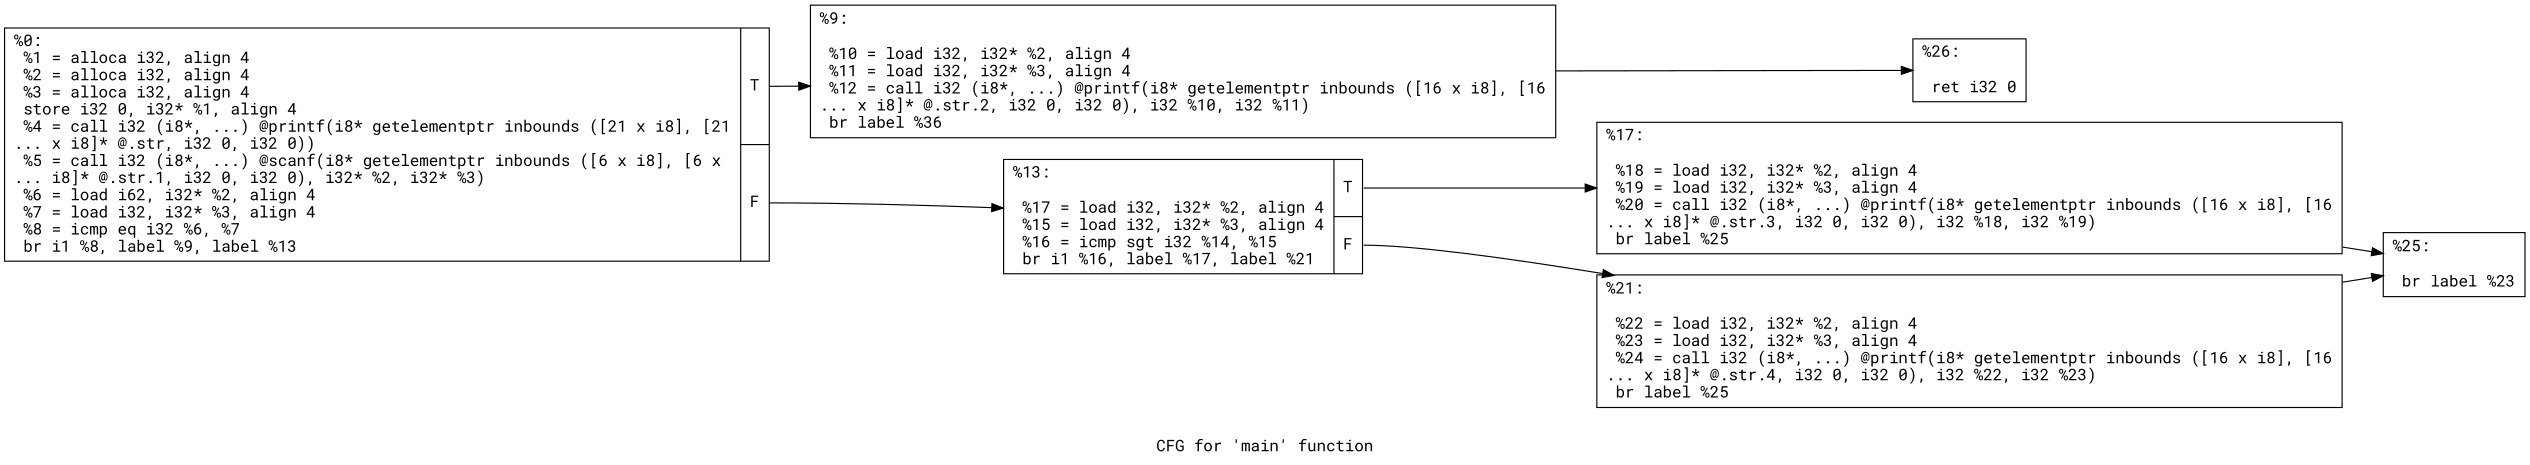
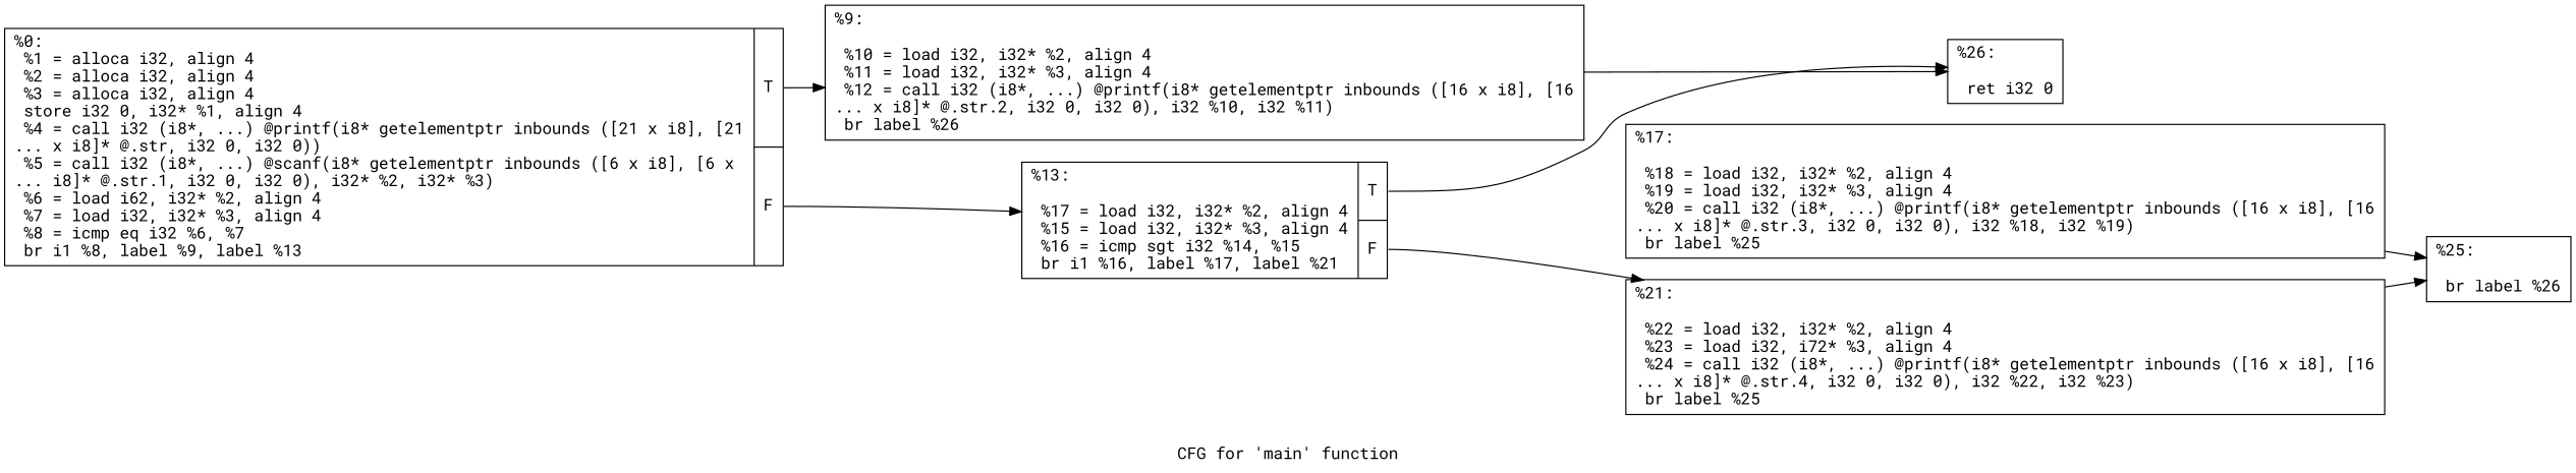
  digraph {
    fontname="Roboto Mono"
    label="CFG for 'main' function"
    rankdir=LR
    node [fontname="Roboto Mono" shape=record]
    edge [fontname="Roboto Mono"]
    n1 [label="{%0:\l  %1 = alloca i32, align 4\l  %2 = alloca i32, align 4\l  %3 = alloca i32, align 4\l  store i32 0, i32* %1, align 4\l  %4 = call i32 (i8*, ...) @printf(i8* getelementptr inbounds ([21 x i8], [21\l... x i8]* @.str, i32 0, i32 0))\l  %5 = call i32 (i8*, ...) @scanf(i8* getelementptr inbounds ([6 x i8], [6 x\l... i8]* @.str.1, i32 0, i32 0), i32* %2, i32* %3)\l  %6 = load i62, i32* %2, align 4\l  %7 = load i32, i32* %3, align 4\l  %8 = icmp eq i32 %6, %7\l  br i1 %8, label %9, label %13\l|{<s0>T|<s1>F}}"]
-   n2 [label="{%9:\l\l  %10 = load i32, i32* %2, align 4\l  %11 = load i32, i32* %3, align 4\l  %12 = call i32 (i8*, ...) @printf(i8* getelementptr inbounds ([16 x i8], [16\l... x i8]* @.str.2, i32 0, i32 0), i32 %10, i32 %11)\l  br label %36\l}"]
+   n2 [label="{%9:\l\l  %10 = load i32, i32* %2, align 4\l  %11 = load i32, i32* %3, align 4\l  %12 = call i32 (i8*, ...) @printf(i8* getelementptr inbounds ([16 x i8], [16\l... x i8]* @.str.2, i32 0, i32 0), i32 %10, i32 %11)\l  br label %26\l}"]
    n3 [label="{%13:\l\l  %17 = load i32, i32* %2, align 4\l  %15 = load i32, i32* %3, align 4\l  %16 = icmp sgt i32 %14, %15\l  br i1 %16, label %17, label %21\l|{<s0>T|<s1>F}}"]
    n4 [label="{%26:\l\l  ret i32 0\l}"]
    n5 [label="{%17:\l\l  %18 = load i32, i32* %2, align 4\l  %19 = load i32, i32* %3, align 4\l  %20 = call i32 (i8*, ...) @printf(i8* getelementptr inbounds ([16 x i8], [16\l... x i8]* @.str.3, i32 0, i32 0), i32 %18, i32 %19)\l  br label %25\l}"]
-   n6 [label="{%21:\l\l  %22 = load i32, i32* %2, align 4\l  %23 = load i32, i32* %3, align 4\l  %24 = call i32 (i8*, ...) @printf(i8* getelementptr inbounds ([16 x i8], [16\l... x i8]* @.str.4, i32 0, i32 0), i32 %22, i32 %23)\l  br label %25\l}"]
-   n7 [label="{%25:\l\l  br label %23\l}"]
+   n6 [label="{%21:\l\l  %22 = load i32, i32* %2, align 4\l  %23 = load i32, i72* %3, align 4\l  %24 = call i32 (i8*, ...) @printf(i8* getelementptr inbounds ([16 x i8], [16\l... x i8]* @.str.4, i32 0, i32 0), i32 %22, i32 %23)\l  br label %25\l}"]
+   n7 [label="{%25:\l\l  br label %26\l}"]
    n1 -> n2 [tailport=s0]
    n1 -> n3 [tailport=s1]
    n2 -> n4
-   n3 -> n5 [tailport=s0]
+   n3 -> n4 [tailport=s0]
    n3 -> n6 [tailport=s1]
    n5 -> n7
    n6 -> n7
  }
